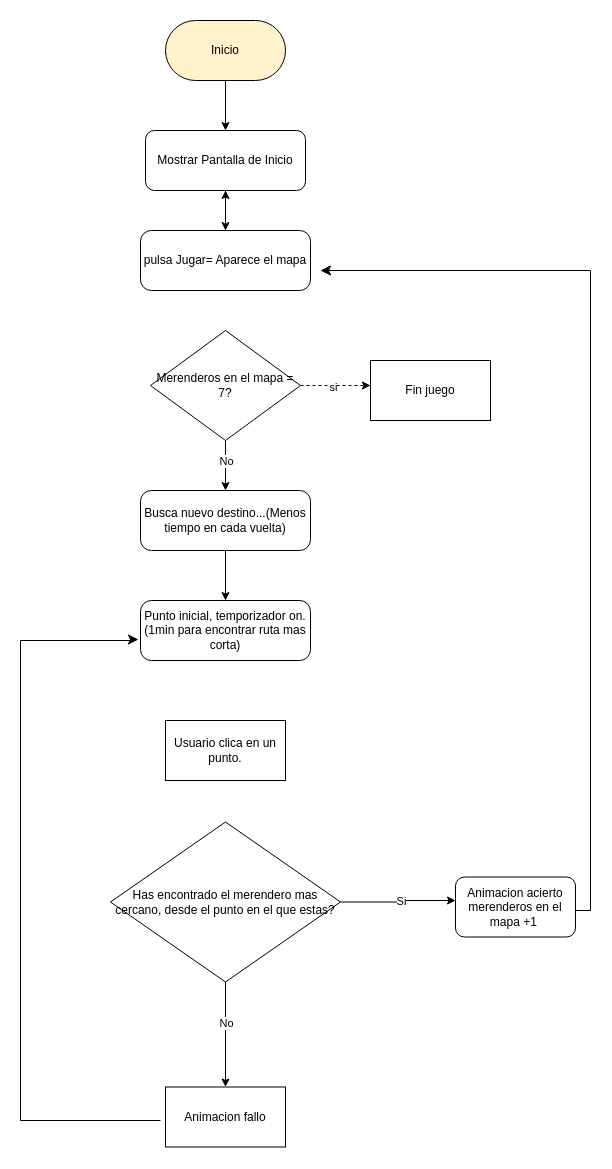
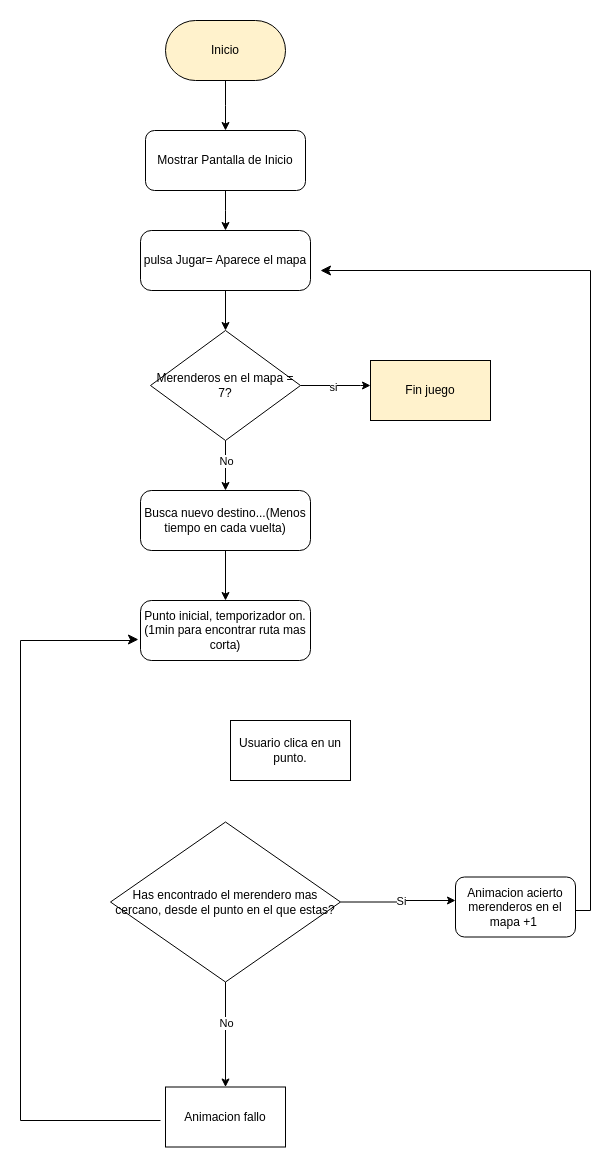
  <mxCell id="0" />
  <mxCell id="1" parent="0" />
  <mxCell id="2" value="" style="edgeStyle=orthogonalEdgeStyle;rounded=0;orthogonalLoop=1;jettySize=auto;html=1;" parent="1" source="3" edge="1"><mxGeometry relative="1" as="geometry"><mxPoint x="225" y="130" as="targetPoint" /></mxGeometry></mxCell>
  <mxCell id="3" value="Inicio" style="rounded=1;whiteSpace=wrap;html=1;arcSize=50;fillColor=#fff2cc;" parent="1" vertex="1"><mxGeometry x="165" y="20" width="120" height="60" as="geometry" /></mxCell>
  <mxCell id="4" value="" style="edgeStyle=orthogonalEdgeStyle;rounded=0;orthogonalLoop=1;jettySize=auto;html=1;" parent="1" source="5" edge="1"><mxGeometry relative="1" as="geometry"><mxPoint x="225" y="230" as="targetPoint" /></mxGeometry></mxCell>
  <mxCell id="5" value="Mostrar Pantalla de Inicio" style="rounded=1;whiteSpace=wrap;html=1;" parent="1" vertex="1"><mxGeometry x="145" y="130" width="160" height="60" as="geometry" /></mxCell>
- <mxCell id="6" value="" style="edgeStyle=orthogonalEdgeStyle;rounded=0;orthogonalLoop=1;jettySize=auto;html=1;" parent="1" source="7" target="5" edge="1"><mxGeometry relative="1" as="geometry" /></mxCell>
+ <mxCell id="6" value="" style="edgeStyle=orthogonalEdgeStyle;rounded=0;orthogonalLoop=1;jettySize=auto;html=1;" parent="1" source="7" target="12" edge="1"><mxGeometry relative="1" as="geometry" /></mxCell>
  <mxCell id="7" value="pulsa Jugar= Aparece el mapa" style="rounded=1;whiteSpace=wrap;html=1;arcSize=18;" parent="1" vertex="1"><mxGeometry x="140" y="230" width="170" height="60" as="geometry" /></mxCell>
- <mxCell id="8" value="" style="edgeStyle=orthogonalEdgeStyle;rounded=0;orthogonalLoop=1;jettySize=auto;html=1;dashed=1;" parent="1" source="12" target="13" edge="1"><mxGeometry relative="1" as="geometry"><Array as="points"><mxPoint x="360" y="385" /><mxPoint x="360" y="385" /></Array></mxGeometry></mxCell>
+ <mxCell id="8" value="" style="edgeStyle=orthogonalEdgeStyle;rounded=0;orthogonalLoop=1;jettySize=auto;html=1;" parent="1" source="12" target="13" edge="1"><mxGeometry relative="1" as="geometry"><Array as="points"><mxPoint x="360" y="385" /><mxPoint x="360" y="385" /></Array></mxGeometry></mxCell>
  <mxCell id="9" value="si" style="edgeLabel;html=1;align=center;verticalAlign=middle;resizable=0;points=[];" parent="8" vertex="1" connectable="0"><mxGeometry x="-0.075" y="-1" relative="1" as="geometry"><mxPoint as="offset" /></mxGeometry></mxCell>
  <mxCell id="10" value="" style="edgeStyle=orthogonalEdgeStyle;rounded=0;orthogonalLoop=1;jettySize=auto;html=1;" parent="1" source="12" target="15" edge="1"><mxGeometry relative="1" as="geometry" /></mxCell>
  <mxCell id="11" value="No" style="edgeLabel;html=1;align=center;verticalAlign=middle;resizable=0;points=[];" parent="10" vertex="1" connectable="0"><mxGeometry x="-0.2" relative="1" as="geometry"><mxPoint as="offset" /></mxGeometry></mxCell>
  <mxCell id="12" value="&lt;div&gt;Merenderos en el mapa = 7?&lt;/div&gt;" style="rhombus;whiteSpace=wrap;html=1;" parent="1" vertex="1"><mxGeometry x="150" y="330" width="150" height="110" as="geometry" /></mxCell>
- <mxCell id="13" value="Fin juego" style="rounded=0;whiteSpace=wrap;html=1;" parent="1" vertex="1"><mxGeometry x="370" y="360" width="120" height="60" as="geometry" /></mxCell>
+ <mxCell id="13" value="Fin juego" style="rounded=0;whiteSpace=wrap;html=1;fillColor=#fff2cc;" parent="1" vertex="1"><mxGeometry x="370" y="360" width="120" height="60" as="geometry" /></mxCell>
  <mxCell id="14" value="" style="edgeStyle=orthogonalEdgeStyle;rounded=0;orthogonalLoop=1;jettySize=auto;html=1;" parent="1" source="15" target="16" edge="1"><mxGeometry relative="1" as="geometry" /></mxCell>
  <mxCell id="15" value="Busca nuevo destino...(Menos tiempo en cada vuelta)" style="rounded=1;whiteSpace=wrap;html=1;arcSize=18;" parent="1" vertex="1"><mxGeometry x="140" y="490" width="170" height="60" as="geometry" /></mxCell>
  <mxCell id="16" value="Punto inicial, temporizador on. (1min para encontrar ruta mas corta)" style="rounded=1;whiteSpace=wrap;html=1;arcSize=18;" parent="1" vertex="1"><mxGeometry x="140" y="600" width="170" height="60" as="geometry" /></mxCell>
  <mxCell id="17" value="" style="edgeStyle=orthogonalEdgeStyle;rounded=0;orthogonalLoop=1;jettySize=auto;html=1;" parent="1" source="21" target="23" edge="1"><mxGeometry relative="1" as="geometry" /></mxCell>
  <mxCell id="18" value="No" style="edgeLabel;html=1;align=center;verticalAlign=middle;resizable=0;points=[];" parent="17" vertex="1" connectable="0"><mxGeometry x="-0.217" relative="1" as="geometry"><mxPoint as="offset" /></mxGeometry></mxCell>
  <mxCell id="19" value="" style="edgeStyle=orthogonalEdgeStyle;rounded=0;orthogonalLoop=1;jettySize=auto;html=1;" parent="1" source="21" target="25" edge="1"><mxGeometry relative="1" as="geometry"><Array as="points"><mxPoint x="398" y="902" /><mxPoint x="398" y="900" /></Array></mxGeometry></mxCell>
  <mxCell id="20" value="Si" style="edgeLabel;html=1;align=center;verticalAlign=middle;resizable=0;points=[];" parent="19" vertex="1" connectable="0"><mxGeometry x="0.072" relative="1" as="geometry"><mxPoint as="offset" /></mxGeometry></mxCell>
  <mxCell id="21" value="Has encontrado el merendero mas cercano, desde el punto en el que estas?" style="rhombus;whiteSpace=wrap;html=1;" parent="1" vertex="1"><mxGeometry x="110" y="821.5" width="230" height="160" as="geometry" /></mxCell>
  <mxCell id="22" style="edgeStyle=orthogonalEdgeStyle;rounded=0;orthogonalLoop=1;jettySize=auto;html=1;fontSize=12;startSize=8;endSize=8;entryX=-0.012;entryY=0.65;entryDx=0;entryDy=0;entryPerimeter=0;" edge="1" parent="1" target="16"><mxGeometry relative="1" as="geometry"><mxPoint x="160" y="1120" as="sourcePoint" /><mxPoint x="130" y="650" as="targetPoint" /><Array as="points"><mxPoint x="20" y="1120" /><mxPoint x="20" y="640" /><mxPoint x="130" y="640" /><mxPoint x="130" y="639" /></Array></mxGeometry></mxCell>
  <mxCell id="23" value="Animacion fallo" style="whiteSpace=wrap;html=1;" parent="1" vertex="1"><mxGeometry x="165" y="1086.5" width="120" height="60" as="geometry" /></mxCell>
  <mxCell id="24" style="edgeStyle=orthogonalEdgeStyle;rounded=0;orthogonalLoop=1;jettySize=auto;html=1;fontSize=12;startSize=8;endSize=8;exitX=1;exitY=0.5;exitDx=0;exitDy=0;" edge="1" parent="1" source="25"><mxGeometry relative="1" as="geometry"><mxPoint x="320" y="270" as="targetPoint" /><mxPoint x="590" y="910" as="sourcePoint" /><Array as="points"><mxPoint x="575" y="910" /><mxPoint x="590" y="910" /><mxPoint x="590" y="270" /></Array></mxGeometry></mxCell>
  <mxCell id="25" value="Animacion acierto&lt;div&gt;merenderos en el mapa +1&amp;nbsp;&lt;/div&gt;" style="whiteSpace=wrap;html=1;rounded=1;" parent="1" vertex="1"><mxGeometry x="455" y="876.5" width="120" height="60" as="geometry" /></mxCell>
- <mxCell id="26" value="Usuario clica en un punto." style="rounded=0;whiteSpace=wrap;html=1;" vertex="1" parent="1"><mxGeometry x="165" y="720" width="120" height="60" as="geometry" /></mxCell>
+ <mxCell id="26" value="Usuario clica en un punto." style="rounded=0;whiteSpace=wrap;html=1;" vertex="1" parent="1"><mxGeometry x="230" y="720" width="120" height="60" as="geometry" /></mxCell>
